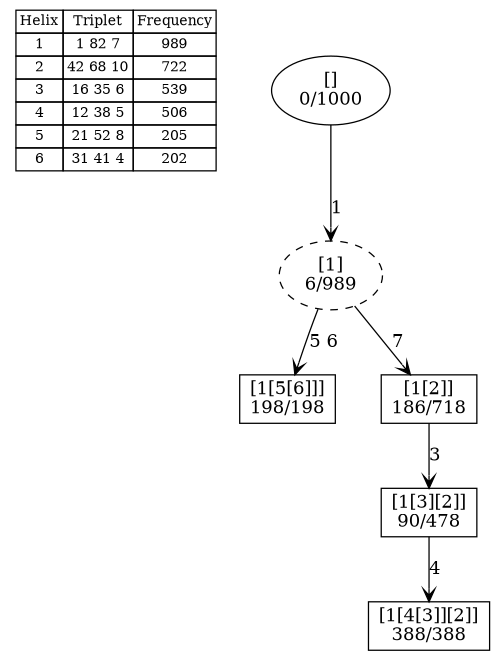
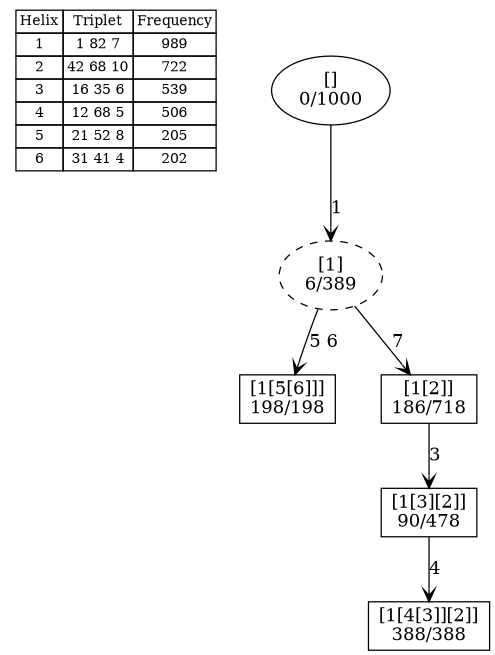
  digraph {
    nodesep=0.5
    node [shape=box]
    edge [arrowhead=vee]
-   n1 [fontsize=11 label=< <table border="0" cellborder="1" cellspacing="0"><tr><td>Helix</td><td>Triplet</td><td>Frequency</td></tr> <tr><td>1</td><td>1 82 7</td><td>989</td></tr> <tr><td>2</td><td>42 68 10</td><td>722</td></tr> <tr><td>3</td><td>16 35 6</td><td>539</td></tr> <tr><td>4</td><td>12 38 5</td><td>506</td></tr> <tr><td>5</td><td>21 52 8</td><td>205</td></tr> <tr><td>6</td><td>31 41 4</td><td>202</td></tr> </table>> shape=plaintext]
+   n1 [fontsize=11 label=< <table border="0" cellborder="1" cellspacing="0"><tr><td>Helix</td><td>Triplet</td><td>Frequency</td></tr> <tr><td>1</td><td>1 82 7</td><td>989</td></tr> <tr><td>2</td><td>42 68 10</td><td>722</td></tr> <tr><td>3</td><td>16 35 6</td><td>539</td></tr> <tr><td>4</td><td>12 68 5</td><td>506</td></tr> <tr><td>5</td><td>21 52 8</td><td>205</td></tr> <tr><td>6</td><td>31 41 4</td><td>202</td></tr> </table>> shape=plaintext]
    n2 [label="[1[4[3]][2]]\n388/388"]
    n3 [label="[1[5[6]]]\n198/198"]
    n4 [label="[1[2]]\n186/718"]
    n5 [label="[1[3][2]]\n90/478"]
-   n6 [label="[1]\n6/989" style=dashed shape=""]
+   n6 [label="[1]\n6/389" style=dashed shape=""]
    n7 [label="[]\n0/1000" shape=""]
    n4 -> n5 [label="3 "]
    n5 -> n2 [label="4 "]
    n6 -> n3 [label="5 6 "]
    n6 -> n4 [label="7 "]
    n7 -> n6 [label="1 "]
  }
